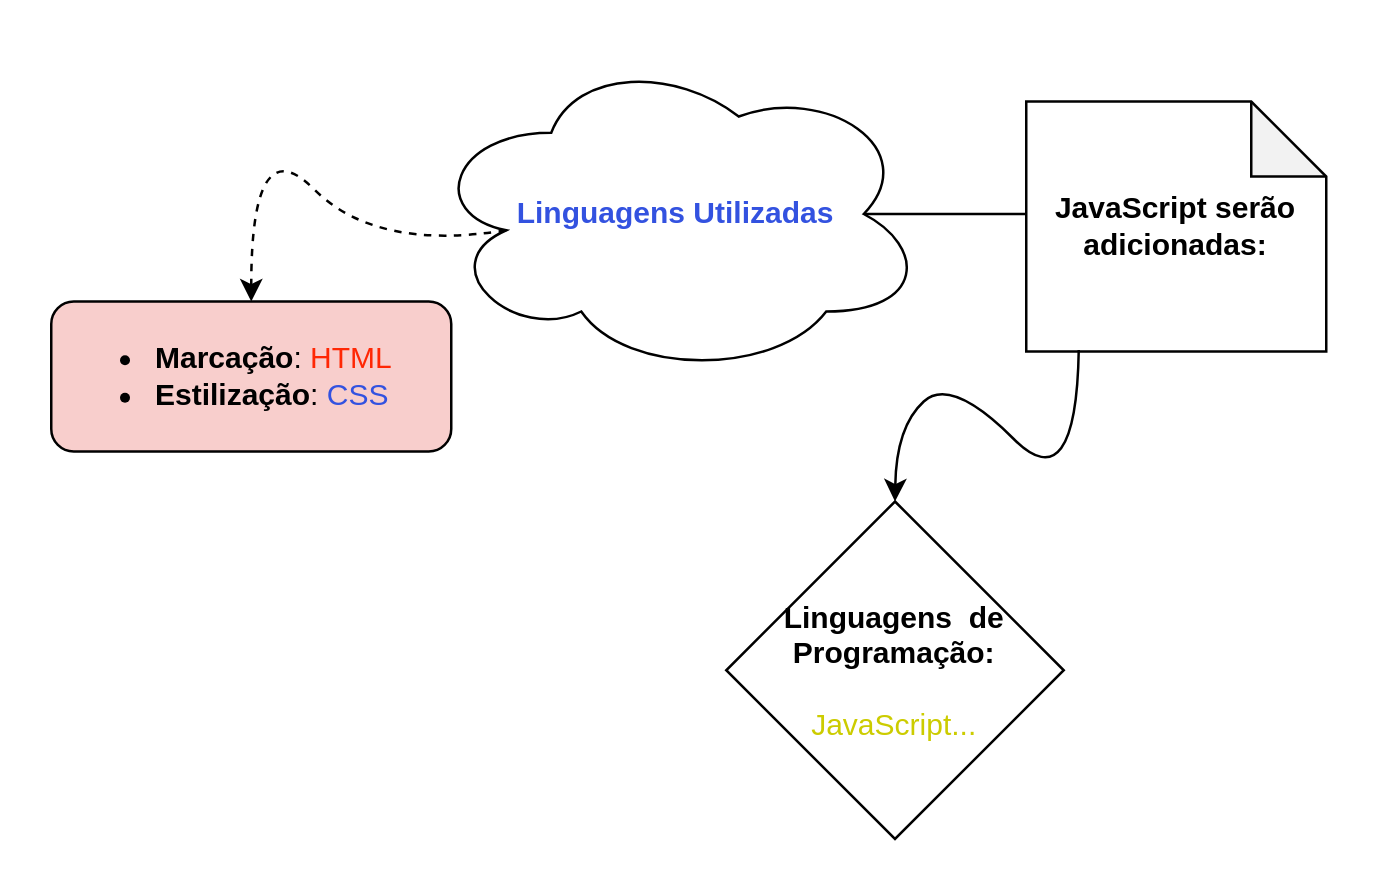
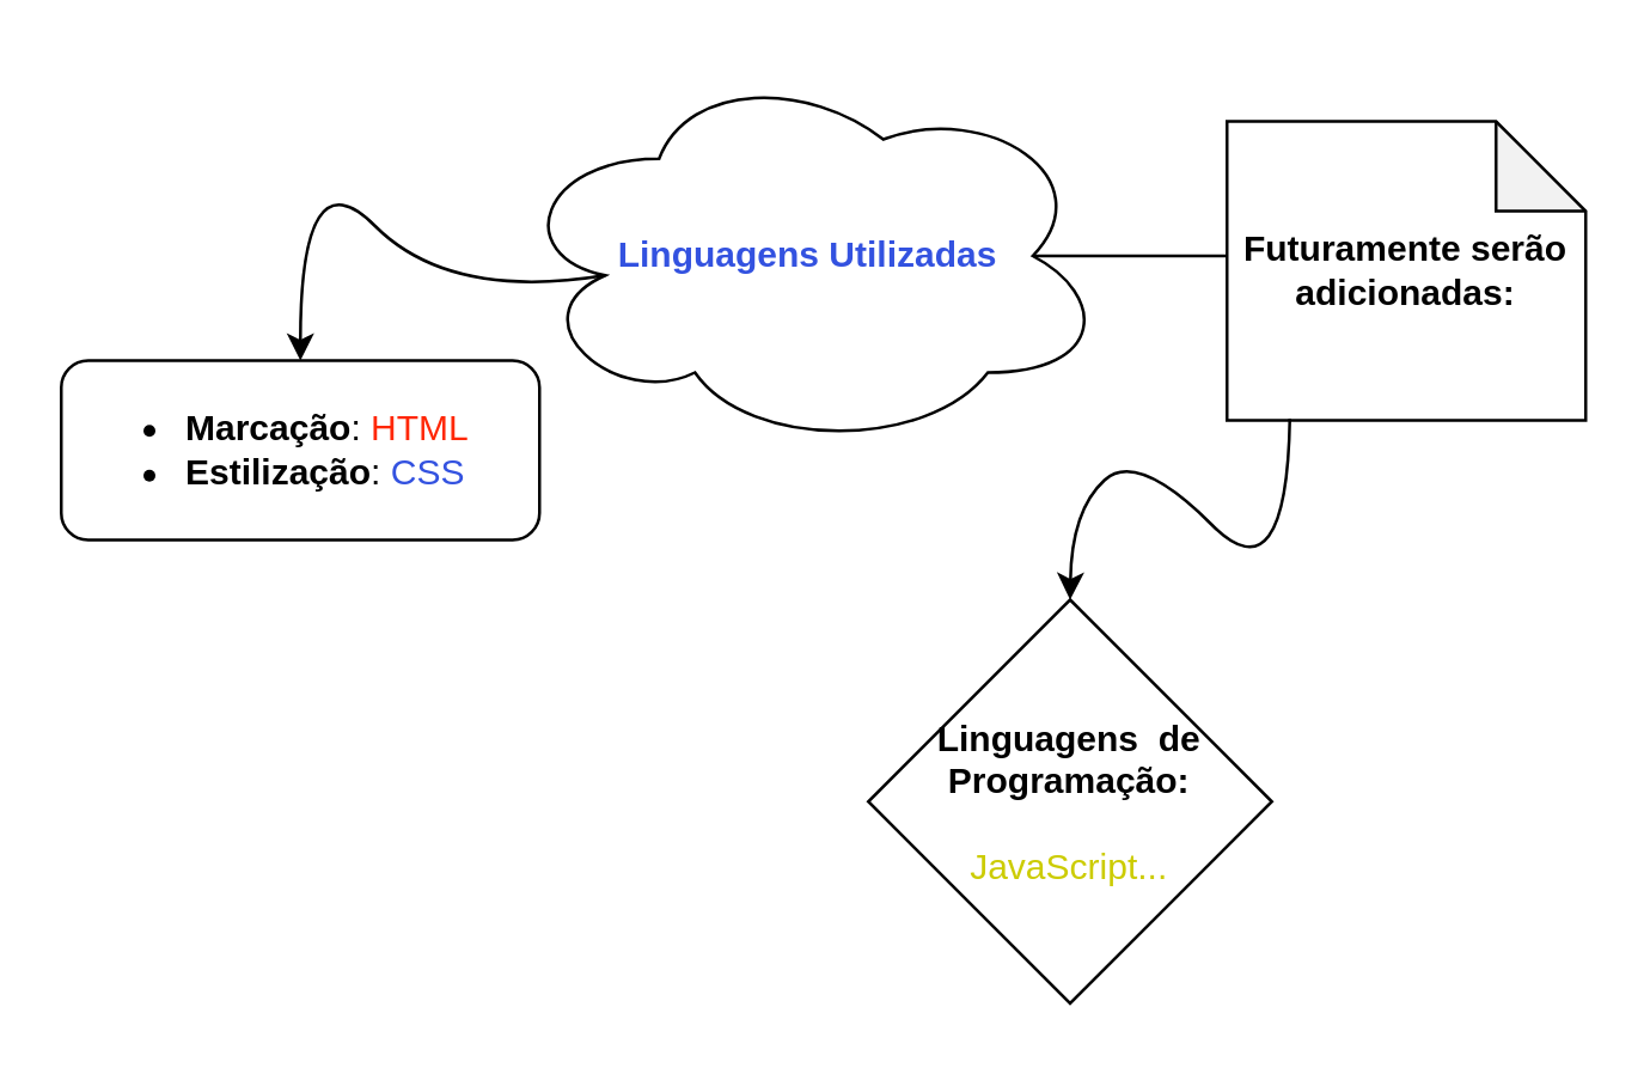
  <mxCell id="0" />
  <mxCell id="1" parent="0" />
  <mxCell id="2" style="edgeStyle=orthogonalEdgeStyle;rounded=0;orthogonalLoop=1;jettySize=auto;html=1;exitX=0.875;exitY=0.5;exitDx=0;exitDy=0;exitPerimeter=0;" edge="1" parent="1" source="3"><mxGeometry relative="1" as="geometry"><mxPoint x="420" y="85" as="targetPoint" /><mxPoint x="340" y="90" as="sourcePoint" /></mxGeometry></mxCell>
  <mxCell id="3" value="&lt;div&gt;&lt;b&gt;&lt;font style=&quot;color: rgb(51, 82, 224);&quot;&gt;Linguagens Utilizadas&lt;/font&gt;&lt;/b&gt;&lt;/div&gt;" style="ellipse;shape=cloud;whiteSpace=wrap;html=1;" vertex="1" parent="1"><mxGeometry x="170" y="20" width="200" height="130" as="geometry" /></mxCell>
- <mxCell id="4" value="" style="curved=1;endArrow=classic;html=1;rounded=0;exitX=0.16;exitY=0.55;exitDx=0;exitDy=0;exitPerimeter=0;entryX=0.5;entryY=0;entryDx=0;entryDy=0;dashed=1;" edge="1" parent="1" source="3" target="5"><mxGeometry width="50" height="50" relative="1" as="geometry"><mxPoint x="180.692" y="88.741" as="sourcePoint" /><mxPoint x="110" y="130" as="targetPoint" /><Array as="points"><mxPoint x="150" y="100" /><mxPoint x="100" y="50" /></Array></mxGeometry></mxCell>
- <mxCell id="5" value="&lt;div&gt;&lt;ul&gt;&lt;li&gt;&lt;b&gt;Marcação&lt;/b&gt;: &lt;font style=&quot;color: rgb(255, 39, 4);&quot;&gt;HTML&lt;/font&gt;&lt;/li&gt;&lt;li&gt;&lt;b&gt;Estilização&lt;/b&gt;: &lt;font style=&quot;color: rgb(51, 82, 224);&quot;&gt;CSS&lt;/font&gt;&lt;/li&gt;&lt;/ul&gt;&lt;/div&gt;" style="rounded=1;whiteSpace=wrap;html=1;align=left;fillColor=#f8cecc;" vertex="1" parent="1"><mxGeometry x="20" y="120" width="160" height="60" as="geometry" /></mxCell>
- <mxCell id="6" value="&lt;b&gt;JavaScript serão adicionadas:&lt;/b&gt;" style="shape=note;whiteSpace=wrap;html=1;backgroundOutline=1;darkOpacity=0.05;" vertex="1" parent="1"><mxGeometry x="410" y="40" width="120" height="100" as="geometry" /></mxCell>
+ <mxCell id="4" value="" style="curved=1;endArrow=classic;html=1;rounded=0;exitX=0.16;exitY=0.55;exitDx=0;exitDy=0;exitPerimeter=0;entryX=0.5;entryY=0;entryDx=0;entryDy=0;" edge="1" parent="1" source="3" target="5"><mxGeometry width="50" height="50" relative="1" as="geometry"><mxPoint x="180.692" y="88.741" as="sourcePoint" /><mxPoint x="110" y="130" as="targetPoint" /><Array as="points"><mxPoint x="150" y="100" /><mxPoint x="100" y="50" /></Array></mxGeometry></mxCell>
+ <mxCell id="5" value="&lt;div&gt;&lt;ul&gt;&lt;li&gt;&lt;b&gt;Marcação&lt;/b&gt;: &lt;font style=&quot;color: rgb(255, 39, 4);&quot;&gt;HTML&lt;/font&gt;&lt;/li&gt;&lt;li&gt;&lt;b&gt;Estilização&lt;/b&gt;: &lt;font style=&quot;color: rgb(51, 82, 224);&quot;&gt;CSS&lt;/font&gt;&lt;/li&gt;&lt;/ul&gt;&lt;/div&gt;" style="rounded=1;whiteSpace=wrap;html=1;align=left;" vertex="1" parent="1"><mxGeometry x="20" y="120" width="160" height="60" as="geometry" /></mxCell>
+ <mxCell id="6" value="&lt;b&gt;Futuramente serão adicionadas:&lt;/b&gt;" style="shape=note;whiteSpace=wrap;html=1;backgroundOutline=1;darkOpacity=0.05;" vertex="1" parent="1"><mxGeometry x="410" y="40" width="120" height="100" as="geometry" /></mxCell>
  <mxCell id="7" value="&lt;div&gt;&lt;b&gt;Linguagens&amp;nbsp; de Programação:&lt;/b&gt;&lt;/div&gt;&lt;div&gt;&lt;br&gt;&lt;/div&gt;&lt;font style=&quot;color: rgb(204, 204, 0);&quot;&gt;&lt;font&gt;JavaScript&lt;/font&gt;...&lt;/font&gt;" style="rhombus;whiteSpace=wrap;html=1;aspect=fixed;" vertex="1" parent="1"><mxGeometry x="290" y="200" width="135" height="135" as="geometry" /></mxCell>
  <mxCell id="8" value="" style="curved=1;endArrow=classic;html=1;rounded=0;entryX=0.5;entryY=0;entryDx=0;entryDy=0;exitX=0.175;exitY=0.994;exitDx=0;exitDy=0;exitPerimeter=0;" edge="1" parent="1" source="6" target="7"><mxGeometry width="50" height="50" relative="1" as="geometry"><mxPoint x="380" y="200" as="sourcePoint" /><mxPoint x="430" y="150" as="targetPoint" /><Array as="points"><mxPoint x="430" y="200" /><mxPoint x="380" y="150" /><mxPoint x="358" y="170" /></Array></mxGeometry></mxCell>
